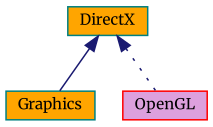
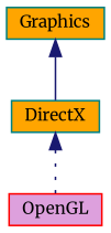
  digraph {
    fontname=Merriweather
    node [color=teal fillcolor=orange fontname=Merriweather fontsize=10 shape=record style=filled]
    edge [color=midnightblue dir=back fontname=Merriweather fontsize=10 labelfontname=FreeSans labelfontsize=10]
    n1 [fontcolor=black height=0.2 label=Graphics width=0.4]
    n2 [height=0.2 label=DirectX width=0.4]
    n3 [color=red fillcolor=plum height=0.2 label=OpenGL width=0.4]
-   n2 -> n1 [style=solid]
+   n1 -> n2 [style=solid]
    n2 -> n3 [style=dotted]
  }
